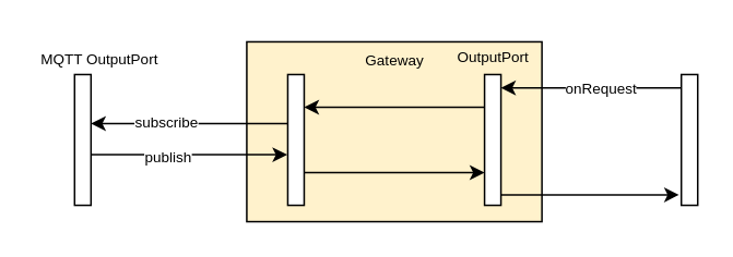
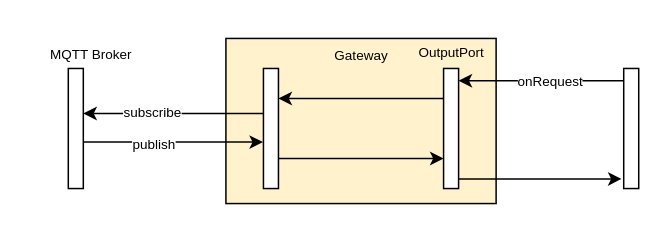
  <mxCell id="0" />
  <mxCell id="1" parent="0" />
  <mxCell id="2" value="Gateway&lt;br&gt;&lt;br&gt;&lt;br&gt;&lt;br&gt;&lt;br&gt;&lt;br&gt;&lt;br&gt;&lt;br&gt;&lt;br&gt;" style="html=1;fontSize=9;movable=0;resizable=0;rotatable=0;deletable=0;editable=0;connectable=0;fillColor=#fff2cc;" vertex="1" parent="1"><mxGeometry x="150" y="25" width="180" height="110" as="geometry" /></mxCell>
  <mxCell id="3" style="edgeStyle=none;html=1;entryX=1;entryY=0.375;entryDx=0;entryDy=0;entryPerimeter=0;fontSize=9;" edge="1" parent="1" source="6" target="9"><mxGeometry relative="1" as="geometry" /></mxCell>
  <mxCell id="4" value="subscribe" style="edgeLabel;html=1;align=center;verticalAlign=middle;resizable=0;points=[];fontSize=9;" vertex="1" connectable="0" parent="3"><mxGeometry x="0.243" y="-1" relative="1" as="geometry"><mxPoint as="offset" /></mxGeometry></mxCell>
  <mxCell id="5" style="edgeStyle=none;html=1;fontSize=9;" edge="1" parent="1" source="6"><mxGeometry relative="1" as="geometry"><mxPoint x="295" y="105" as="targetPoint" /></mxGeometry></mxCell>
  <mxCell id="6" value="" style="html=1;points=[];perimeter=orthogonalPerimeter;" vertex="1" parent="1"><mxGeometry x="175" y="45" width="10" height="80" as="geometry" /></mxCell>
  <mxCell id="7" style="edgeStyle=none;html=1;entryX=-0.029;entryY=0.613;entryDx=0;entryDy=0;entryPerimeter=0;fontSize=9;" edge="1" parent="1" source="9" target="6"><mxGeometry relative="1" as="geometry" /></mxCell>
  <mxCell id="8" value="publish" style="edgeLabel;html=1;align=center;verticalAlign=middle;resizable=0;points=[];fontSize=9;" vertex="1" connectable="0" parent="7"><mxGeometry x="-0.232" y="-1" relative="1" as="geometry"><mxPoint as="offset" /></mxGeometry></mxCell>
  <mxCell id="9" value="" style="html=1;points=[];perimeter=orthogonalPerimeter;" vertex="1" parent="1"><mxGeometry x="45" y="45" width="10" height="80" as="geometry" /></mxCell>
  <mxCell id="10" style="edgeStyle=none;html=1;entryX=1;entryY=0.25;entryDx=0;entryDy=0;entryPerimeter=0;fontSize=9;" edge="1" parent="1" source="12" target="6"><mxGeometry relative="1" as="geometry" /></mxCell>
  <mxCell id="11" style="edgeStyle=none;html=1;entryX=-0.143;entryY=0.92;entryDx=0;entryDy=0;entryPerimeter=0;fontSize=9;" edge="1" parent="1" source="12" target="15"><mxGeometry relative="1" as="geometry" /></mxCell>
  <mxCell id="12" value="" style="html=1;points=[];perimeter=orthogonalPerimeter;" vertex="1" parent="1"><mxGeometry x="295" y="45" width="10" height="80" as="geometry" /></mxCell>
  <mxCell id="13" style="edgeStyle=none;html=1;entryX=1;entryY=0.102;entryDx=0;entryDy=0;entryPerimeter=0;fontSize=9;" edge="1" parent="1" source="15" target="12"><mxGeometry relative="1" as="geometry" /></mxCell>
  <mxCell id="14" value="onRequest" style="edgeLabel;html=1;align=center;verticalAlign=middle;resizable=0;points=[];fontSize=9;" vertex="1" connectable="0" parent="13"><mxGeometry x="0.003" relative="1" as="geometry"><mxPoint x="5" as="offset" /></mxGeometry></mxCell>
  <mxCell id="15" value="" style="html=1;points=[];perimeter=orthogonalPerimeter;" vertex="1" parent="1"><mxGeometry x="415" y="45" width="10" height="80" as="geometry" /></mxCell>
- <mxCell id="16" value="&lt;font style=&quot;font-size: 9px;&quot;&gt;MQTT OutputPort&lt;/font&gt;" style="text;html=1;align=center;verticalAlign=middle;resizable=0;points=[];autosize=1;strokeColor=none;fillColor=none;" vertex="1" parent="1"><mxGeometry x="20" y="20" width="80" height="30" as="geometry" /></mxCell>
+ <mxCell id="16" value="&lt;font style=&quot;font-size: 9px;&quot;&gt;MQTT Broker&lt;/font&gt;" style="text;html=1;align=center;verticalAlign=middle;resizable=0;points=[];autosize=1;strokeColor=none;fillColor=none;" vertex="1" parent="1"><mxGeometry x="20" y="20" width="80" height="30" as="geometry" /></mxCell>
  <mxCell id="17" value="OutputPort" style="text;html=1;align=center;verticalAlign=middle;resizable=0;points=[];autosize=1;strokeColor=none;fillColor=none;fontSize=9;" vertex="1" parent="1"><mxGeometry x="265" y="25" width="70" height="20" as="geometry" /></mxCell>
